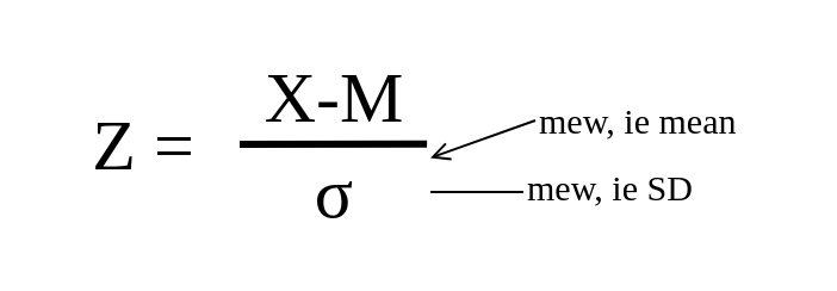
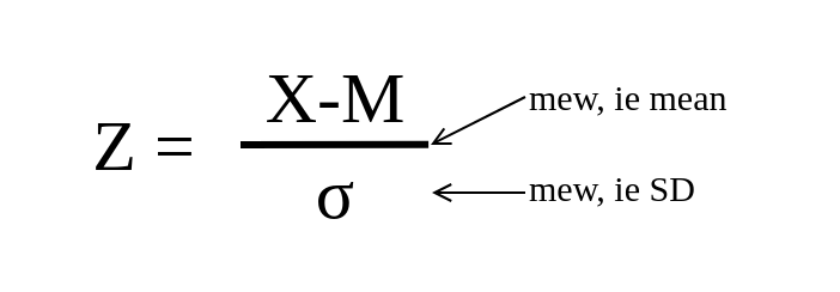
  <mxCell id="0" />
  <mxCell id="1" parent="0" />
  <mxCell id="2" value="X-M" style="rounded=0;whiteSpace=wrap;html=1;fillColor=none;fontSize=30;fontFamily=Ubuntu Mono;strokeWidth=3;strokeColor=none;" vertex="1" parent="1"><mxGeometry x="100" y="20" width="80" height="40" as="geometry" /></mxCell>
  <mxCell id="3" value="σ&lt;span class=&quot;katex&quot;&gt;&lt;/span&gt;&lt;span class=&quot;katex&quot;&gt;&lt;/span&gt;&lt;span class=&quot;katex&quot;&gt;&lt;/span&gt;&lt;span class=&quot;katex&quot;&gt;&lt;/span&gt;&lt;span class=&quot;katex&quot;&gt;&lt;/span&gt;&lt;span class=&quot;katex&quot;&gt;&lt;/span&gt;&lt;span class=&quot;katex&quot;&gt;&lt;/span&gt;" style="rounded=0;whiteSpace=wrap;html=1;fillColor=none;fontSize=30;fontFamily=Ubuntu Mono;strokeWidth=3;strokeColor=none;" vertex="1" parent="1"><mxGeometry x="100" y="60" width="80" height="40" as="geometry" /></mxCell>
  <mxCell id="4" value="Z =" style="rounded=0;whiteSpace=wrap;html=1;fillColor=none;fontSize=30;fontFamily=Ubuntu Mono;strokeWidth=3;strokeColor=none;" vertex="1" parent="1"><mxGeometry x="20" y="40" width="80" height="40" as="geometry" /></mxCell>
  <mxCell id="5" value="" style="endArrow=none;html=1;rounded=0;exitX=0;exitY=0;exitDx=0;exitDy=0;entryX=0.982;entryY=-0.003;entryDx=0;entryDy=0;entryPerimeter=0;strokeWidth=3;" edge="1" parent="1" source="3" target="3"><mxGeometry width="50" height="50" relative="1" as="geometry"><mxPoint x="160" y="90" as="sourcePoint" /><mxPoint x="210" y="40" as="targetPoint" /></mxGeometry></mxCell>
- <mxCell id="6" value="mew, ie mean" style="rounded=0;whiteSpace=wrap;html=1;fillColor=none;fontSize=15;fontFamily=Ubuntu Mono;strokeWidth=3;strokeColor=none;verticalAlign=middle;align=left;" vertex="1" parent="1"><mxGeometry x="224" y="40" width="110" height="20" as="geometry" /></mxCell>
+ <mxCell id="6" value="mew, ie mean" style="rounded=0;whiteSpace=wrap;html=1;fillColor=none;fontSize=15;fontFamily=Ubuntu Mono;strokeWidth=3;strokeColor=none;verticalAlign=middle;align=left;" vertex="1" parent="1"><mxGeometry x="219" y="30" width="110" height="20" as="geometry" /></mxCell>
  <mxCell id="7" value="" style="endArrow=open;html=1;rounded=0;exitX=0;exitY=0.5;exitDx=0;exitDy=0;endFill=0;" edge="1" parent="1" source="6" target="3"><mxGeometry width="50" height="50" relative="1" as="geometry"><mxPoint x="80" y="-20" as="sourcePoint" /><mxPoint x="160" y="30" as="targetPoint" /></mxGeometry></mxCell>
  <mxCell id="8" value="mew, ie SD" style="rounded=0;whiteSpace=wrap;html=1;fillColor=none;fontSize=15;fontFamily=Ubuntu Mono;strokeWidth=3;strokeColor=none;verticalAlign=bottom;align=left;" vertex="1" parent="1"><mxGeometry x="219" y="70" width="110" height="20" as="geometry" /></mxCell>
- <mxCell id="9" value="" style="endArrow=none;html=1;rounded=0;exitX=0;exitY=0.5;exitDx=0;exitDy=0;endFill=0;" edge="1" parent="1" source="8" target="3"><mxGeometry width="50" height="50" relative="1" as="geometry"><mxPoint x="220" y="90" as="sourcePoint" /><mxPoint x="160" y="90" as="targetPoint" /></mxGeometry></mxCell>
+ <mxCell id="9" value="" style="endArrow=open;html=1;rounded=0;exitX=0;exitY=0.5;exitDx=0;exitDy=0;endFill=0;" edge="1" parent="1" source="8" target="3"><mxGeometry width="50" height="50" relative="1" as="geometry"><mxPoint x="220" y="90" as="sourcePoint" /><mxPoint x="160" y="90" as="targetPoint" /></mxGeometry></mxCell>
